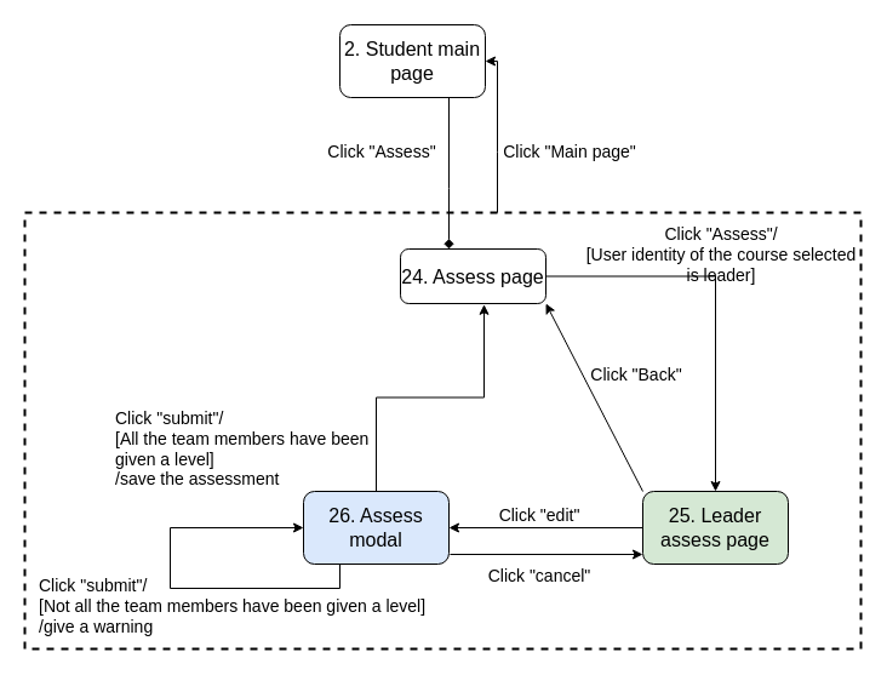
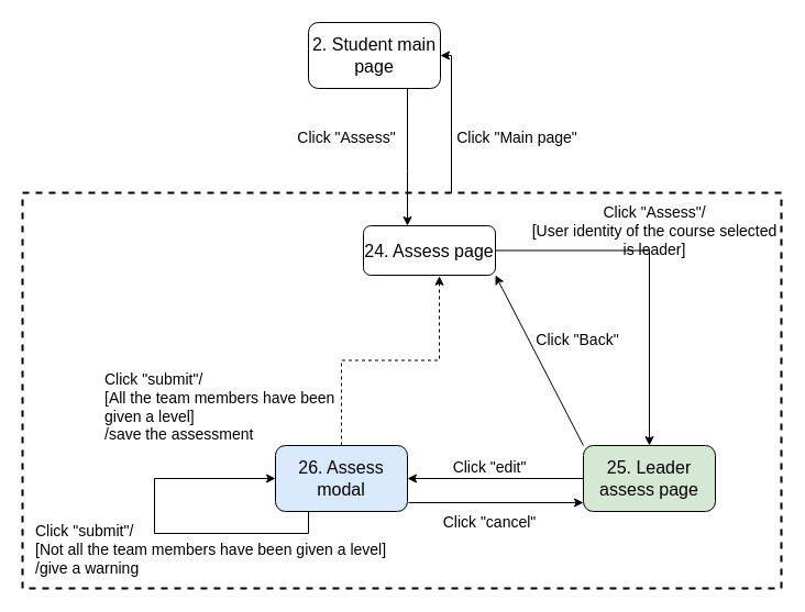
  <mxCell id="0" />
  <mxCell id="1" parent="0" />
  <mxCell id="2" value="" style="rounded=0;whiteSpace=wrap;html=1;dashed=1;strokeWidth=2;fillColor=none;" parent="1" vertex="1"><mxGeometry x="20" y="175" width="690" height="360" as="geometry" /></mxCell>
- <mxCell id="3" style="edgeStyle=orthogonalEdgeStyle;rounded=0;orthogonalLoop=1;jettySize=auto;html=1;endArrow=diamond;" parent="1" source="4" target="7" edge="1"><mxGeometry relative="1" as="geometry"><Array as="points"><mxPoint x="370" y="155" /><mxPoint x="370" y="155" /></Array></mxGeometry></mxCell>
+ <mxCell id="3" style="edgeStyle=orthogonalEdgeStyle;rounded=0;orthogonalLoop=1;jettySize=auto;html=1;" parent="1" source="4" target="7" edge="1"><mxGeometry relative="1" as="geometry"><Array as="points"><mxPoint x="370" y="155" /><mxPoint x="370" y="155" /></Array></mxGeometry></mxCell>
  <mxCell id="4" value="&lt;font size=&quot;3&quot;&gt;2. Student main page&lt;/font&gt;" style="rounded=1;whiteSpace=wrap;html=1;" parent="1" vertex="1"><mxGeometry x="280" y="20" width="120" height="60" as="geometry" /></mxCell>
  <mxCell id="5" style="edgeStyle=orthogonalEdgeStyle;rounded=0;orthogonalLoop=1;jettySize=auto;html=1;exitX=1;exitY=0.5;exitDx=0;exitDy=0;entryX=0.5;entryY=0;entryDx=0;entryDy=0;" parent="1" source="7" target="12" edge="1"><mxGeometry relative="1" as="geometry" /></mxCell>
  <mxCell id="6" style="edgeStyle=orthogonalEdgeStyle;rounded=0;orthogonalLoop=1;jettySize=auto;html=1;" parent="1" source="2" target="4" edge="1"><mxGeometry relative="1" as="geometry"><Array as="points"><mxPoint x="410" y="125" /><mxPoint x="410" y="125" /></Array></mxGeometry></mxCell>
  <mxCell id="7" value="&lt;font size=&quot;3&quot;&gt;24. Assess page&lt;/font&gt;" style="rounded=1;whiteSpace=wrap;html=1;" parent="1" vertex="1"><mxGeometry x="330" y="205" width="120" height="45" as="geometry" /></mxCell>
  <mxCell id="8" value="&lt;font style=&quot;font-size: 14px&quot;&gt;Click &quot;Assess&quot;/&lt;br&gt;[User identity of the course selected is leader]&lt;br&gt;&lt;/font&gt;" style="text;html=1;strokeColor=none;fillColor=none;align=center;verticalAlign=middle;whiteSpace=wrap;rounded=0;" parent="1" vertex="1"><mxGeometry x="480" y="185" width="230" height="50" as="geometry" /></mxCell>
  <mxCell id="9" value="&lt;font style=&quot;font-size: 14px&quot;&gt;Click &quot;Assess&quot;&lt;br&gt;&lt;/font&gt;" style="text;html=1;strokeColor=none;fillColor=none;align=center;verticalAlign=middle;whiteSpace=wrap;rounded=0;" parent="1" vertex="1"><mxGeometry x="260" y="115" width="110" height="20" as="geometry" /></mxCell>
  <mxCell id="10" style="rounded=0;orthogonalLoop=1;jettySize=auto;html=1;exitX=0;exitY=0;exitDx=0;exitDy=0;entryX=1;entryY=1;entryDx=0;entryDy=0;" parent="1" source="12" target="7" edge="1"><mxGeometry relative="1" as="geometry" /></mxCell>
  <mxCell id="11" style="edgeStyle=none;rounded=0;orthogonalLoop=1;jettySize=auto;html=1;exitX=0;exitY=0.5;exitDx=0;exitDy=0;" parent="1" source="12" target="16" edge="1"><mxGeometry relative="1" as="geometry" /></mxCell>
  <mxCell id="12" value="&lt;font size=&quot;3&quot;&gt;25. Leader assess page&lt;/font&gt;" style="rounded=1;whiteSpace=wrap;html=1;fillColor=#d5e8d4;" parent="1" vertex="1"><mxGeometry x="530" y="405" width="120" height="60" as="geometry" /></mxCell>
  <mxCell id="13" value="&lt;font style=&quot;font-size: 14px&quot;&gt;Click &quot;Back&quot;&lt;br&gt;&lt;/font&gt;" style="text;html=1;strokeColor=none;fillColor=none;align=center;verticalAlign=middle;whiteSpace=wrap;rounded=0;" parent="1" vertex="1"><mxGeometry x="410" y="299" width="230" height="20" as="geometry" /></mxCell>
  <mxCell id="14" value="&lt;font style=&quot;font-size: 14px&quot;&gt;Click &quot;edit&quot;&lt;br&gt;&lt;/font&gt;" style="text;html=1;strokeColor=none;fillColor=none;align=center;verticalAlign=middle;whiteSpace=wrap;rounded=0;" parent="1" vertex="1"><mxGeometry x="330" y="415" width="230" height="20" as="geometry" /></mxCell>
- <mxCell id="15" style="edgeStyle=orthogonalEdgeStyle;rounded=0;orthogonalLoop=1;jettySize=auto;html=1;exitX=0.5;exitY=0;exitDx=0;exitDy=0;entryX=0.575;entryY=1.017;entryDx=0;entryDy=0;entryPerimeter=0;" parent="1" source="16" target="7" edge="1"><mxGeometry relative="1" as="geometry" /></mxCell>
+ <mxCell id="15" style="edgeStyle=orthogonalEdgeStyle;rounded=0;orthogonalLoop=1;jettySize=auto;html=1;exitX=0.5;exitY=0;exitDx=0;exitDy=0;entryX=0.575;entryY=1.017;entryDx=0;entryDy=0;entryPerimeter=0;dashed=1;" parent="1" source="16" target="7" edge="1"><mxGeometry relative="1" as="geometry" /></mxCell>
  <mxCell id="16" value="&lt;font size=&quot;3&quot;&gt;26. Assess modal&lt;/font&gt;" style="rounded=1;whiteSpace=wrap;html=1;fillColor=#dae8fc;" parent="1" vertex="1"><mxGeometry x="250" y="405" width="120" height="60" as="geometry" /></mxCell>
  <mxCell id="17" value="&lt;font style=&quot;font-size: 14px&quot;&gt;Click &quot;submit&quot;/&lt;br&gt;[All the team members have been given a level]&lt;br&gt;&lt;div&gt;&lt;span&gt;/save the assessment&lt;/span&gt;&lt;/div&gt;&lt;/font&gt;" style="text;html=1;strokeColor=none;fillColor=none;align=left;verticalAlign=middle;whiteSpace=wrap;rounded=0;" parent="1" vertex="1"><mxGeometry x="92.5" y="335" width="215" height="70" as="geometry" /></mxCell>
  <mxCell id="18" style="edgeStyle=orthogonalEdgeStyle;rounded=0;orthogonalLoop=1;jettySize=auto;html=1;exitX=0.25;exitY=1;exitDx=0;exitDy=0;entryX=0;entryY=0.5;entryDx=0;entryDy=0;" parent="1" source="16" target="16" edge="1"><mxGeometry relative="1" as="geometry"><Array as="points"><mxPoint x="280" y="485" /><mxPoint x="140" y="485" /><mxPoint x="140" y="435" /></Array></mxGeometry></mxCell>
  <mxCell id="19" value="&lt;font style=&quot;font-size: 14px&quot;&gt;Click &quot;submit&quot;/&lt;br&gt;[Not all the team members have been given a level]&lt;br&gt;/give a warning&lt;br&gt;&lt;/font&gt;" style="text;html=1;strokeColor=none;fillColor=none;align=left;verticalAlign=middle;whiteSpace=wrap;rounded=0;" parent="1" vertex="1"><mxGeometry x="30" y="475" width="340" height="50" as="geometry" /></mxCell>
  <mxCell id="20" style="edgeStyle=orthogonalEdgeStyle;rounded=0;orthogonalLoop=1;jettySize=auto;html=1;exitX=1.008;exitY=0.867;exitDx=0;exitDy=0;exitPerimeter=0;" parent="1" source="16" edge="1"><mxGeometry relative="1" as="geometry"><Array as="points"><mxPoint x="530" y="457" /></Array><mxPoint x="530" y="457" as="targetPoint" /></mxGeometry></mxCell>
  <mxCell id="21" value="&lt;font style=&quot;font-size: 14px&quot;&gt;Click &quot;cancel&quot;&lt;br&gt;&lt;/font&gt;" style="text;html=1;strokeColor=none;fillColor=none;align=center;verticalAlign=middle;whiteSpace=wrap;rounded=0;" parent="1" vertex="1"><mxGeometry x="330" y="465" width="230" height="20" as="geometry" /></mxCell>
  <mxCell id="22" value="&lt;font style=&quot;font-size: 14px&quot;&gt;Click &quot;Main page&quot;&lt;br&gt;&lt;/font&gt;" style="text;html=1;strokeColor=none;fillColor=none;align=center;verticalAlign=middle;whiteSpace=wrap;rounded=0;" parent="1" vertex="1"><mxGeometry x="410" y="115" width="120" height="20" as="geometry" /></mxCell>
